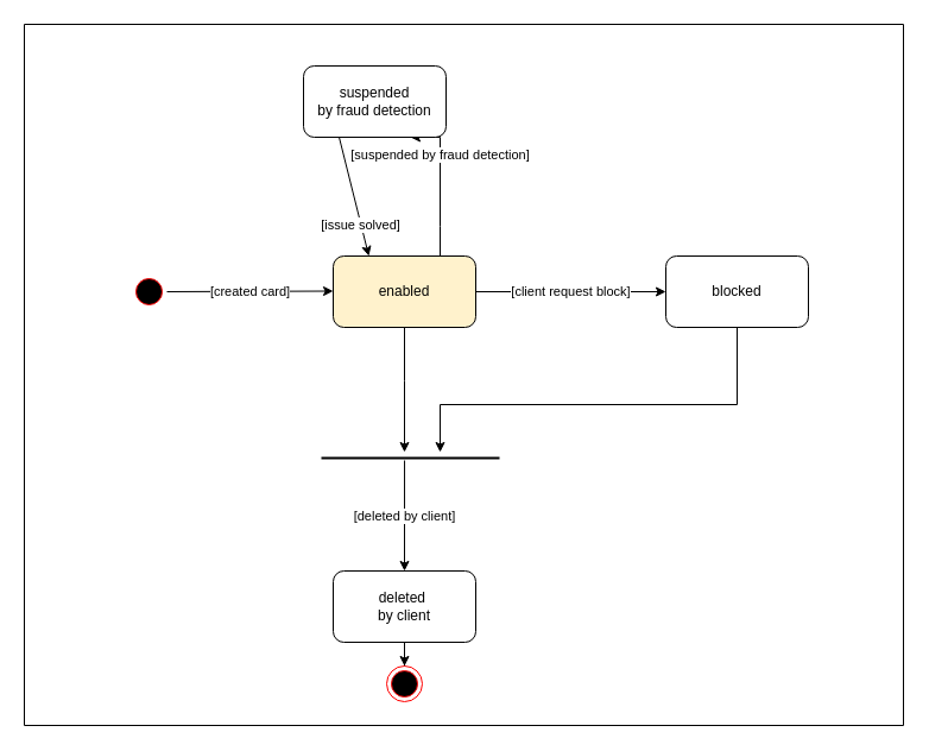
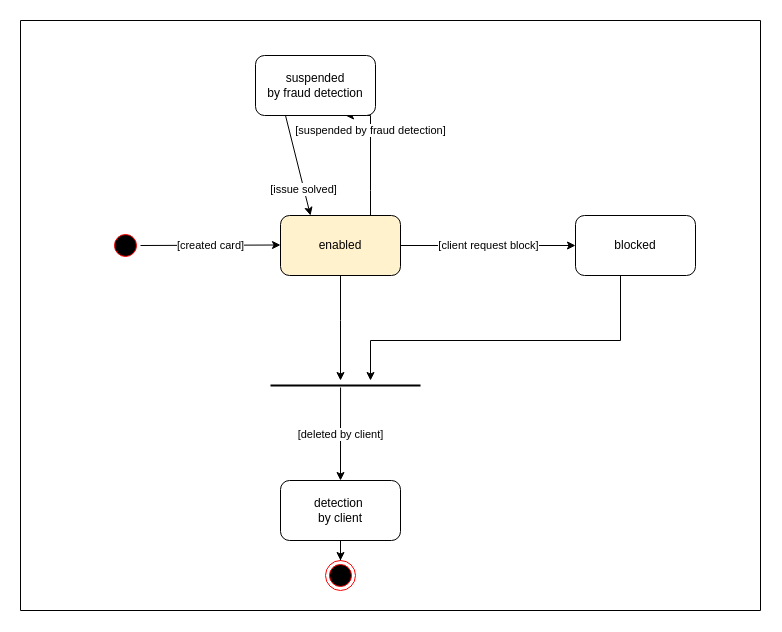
  <mxCell id="0" />
  <mxCell id="1" parent="0" />
  <mxCell id="2" value="" style="ellipse;html=1;shape=startState;fillColor=#000000;strokeColor=#ff0000;" parent="1" vertex="1"><mxGeometry x="110" y="230" width="30" height="30" as="geometry" /></mxCell>
  <mxCell id="3" value="[created card]" style="endArrow=classic;html=1;rounded=0;exitX=1;exitY=0.5;exitDx=0;exitDy=0;" parent="1" source="2" edge="1"><mxGeometry width="50" height="50" relative="1" as="geometry"><mxPoint x="220" y="245" as="sourcePoint" /><mxPoint x="280" y="244.5" as="targetPoint" /></mxGeometry></mxCell>
  <mxCell id="4" value="[client request block]" style="edgeStyle=orthogonalEdgeStyle;rounded=0;orthogonalLoop=1;jettySize=auto;html=1;entryX=0;entryY=0.5;entryDx=0;entryDy=0;" parent="1" source="8" target="10" edge="1"><mxGeometry relative="1" as="geometry" /></mxCell>
  <mxCell id="5" value="[suspended by fraud detection]" style="edgeStyle=orthogonalEdgeStyle;rounded=0;orthogonalLoop=1;jettySize=auto;html=1;entryX=0.75;entryY=1;entryDx=0;entryDy=0;" parent="1" source="8" target="11" edge="1"><mxGeometry x="0.368" relative="1" as="geometry"><Array as="points"><mxPoint x="370" y="190" /><mxPoint x="370" y="190" /></Array><mxPoint as="offset" /></mxGeometry></mxCell>
  <mxCell id="6" value="" style="edgeStyle=orthogonalEdgeStyle;rounded=0;orthogonalLoop=1;jettySize=auto;html=1;exitX=0.5;exitY=1;exitDx=0;exitDy=0;" parent="1" source="10" target="9" edge="1"><mxGeometry x="-0.046" y="-10" relative="1" as="geometry"><mxPoint x="340" y="380" as="targetPoint" /><Array as="points"><mxPoint x="620" y="340" /><mxPoint x="370" y="340" /></Array><mxPoint as="offset" /></mxGeometry></mxCell>
  <mxCell id="7" style="edgeStyle=orthogonalEdgeStyle;rounded=0;orthogonalLoop=1;jettySize=auto;html=1;" parent="1" source="8" target="9" edge="1"><mxGeometry relative="1" as="geometry"><Array as="points"><mxPoint x="340" y="320" /><mxPoint x="340" y="320" /></Array></mxGeometry></mxCell>
  <mxCell id="8" value="enabled" style="rounded=1;whiteSpace=wrap;html=1;fillColor=#fff2cc;" parent="1" vertex="1"><mxGeometry x="280" y="215" width="120" height="60" as="geometry" /></mxCell>
  <mxCell id="9" value="" style="line;strokeWidth=2;html=1;" parent="1" vertex="1"><mxGeometry x="270" y="380" width="150" height="10" as="geometry" /></mxCell>
- <mxCell id="10" value="blocked" style="rounded=1;whiteSpace=wrap;html=1;" parent="1" vertex="1"><mxGeometry x="560" y="215" width="120" height="60" as="geometry" /></mxCell>
+ <mxCell id="10" value="blocked" style="rounded=1;whiteSpace=wrap;html=1;" parent="1" vertex="1"><mxGeometry x="575" y="215" width="120" height="60" as="geometry" /></mxCell>
  <mxCell id="11" value="suspended&lt;br&gt;by fraud detection" style="rounded=1;whiteSpace=wrap;html=1;" parent="1" vertex="1"><mxGeometry x="255" y="55" width="120" height="60" as="geometry" /></mxCell>
  <mxCell id="12" style="edgeStyle=orthogonalEdgeStyle;rounded=0;orthogonalLoop=1;jettySize=auto;html=1;entryX=0.5;entryY=0;entryDx=0;entryDy=0;" parent="1" source="13" target="14" edge="1"><mxGeometry relative="1" as="geometry" /></mxCell>
- <mxCell id="13" value="deleted&amp;nbsp;&lt;br&gt;by client" style="rounded=1;whiteSpace=wrap;html=1;" parent="1" vertex="1"><mxGeometry x="280" y="480" width="120" height="60" as="geometry" /></mxCell>
+ <mxCell id="13" value="detection&amp;nbsp;&lt;br&gt;by client" style="rounded=1;whiteSpace=wrap;html=1;" parent="1" vertex="1"><mxGeometry x="280" y="480" width="120" height="60" as="geometry" /></mxCell>
  <mxCell id="14" value="" style="ellipse;html=1;shape=endState;fillColor=#000000;strokeColor=#ff0000;" parent="1" vertex="1"><mxGeometry x="325" y="560" width="30" height="30" as="geometry" /></mxCell>
  <mxCell id="15" value="[issue solved]" style="endArrow=classic;html=1;rounded=0;entryX=0.25;entryY=0;entryDx=0;entryDy=0;exitX=0.25;exitY=1;exitDx=0;exitDy=0;" parent="1" source="11" target="8" edge="1"><mxGeometry x="0.474" width="50" height="50" relative="1" as="geometry"><mxPoint x="470" y="320" as="sourcePoint" /><mxPoint x="520" y="270" as="targetPoint" /><mxPoint as="offset" /></mxGeometry></mxCell>
  <mxCell id="16" value="[deleted by client]" style="endArrow=classic;html=1;rounded=0;entryX=0.5;entryY=0;entryDx=0;entryDy=0;exitX=0.467;exitY=0.7;exitDx=0;exitDy=0;exitPerimeter=0;" parent="1" source="9" target="13" edge="1"><mxGeometry width="50" height="50" relative="1" as="geometry"><mxPoint x="340" y="410" as="sourcePoint" /><mxPoint x="480" y="410" as="targetPoint" /></mxGeometry></mxCell>
  <mxCell id="17" value="" style="swimlane;startSize=0;" vertex="1" parent="1"><mxGeometry x="20" width="740" height="590" as="geometry" y="20" /></mxCell>
